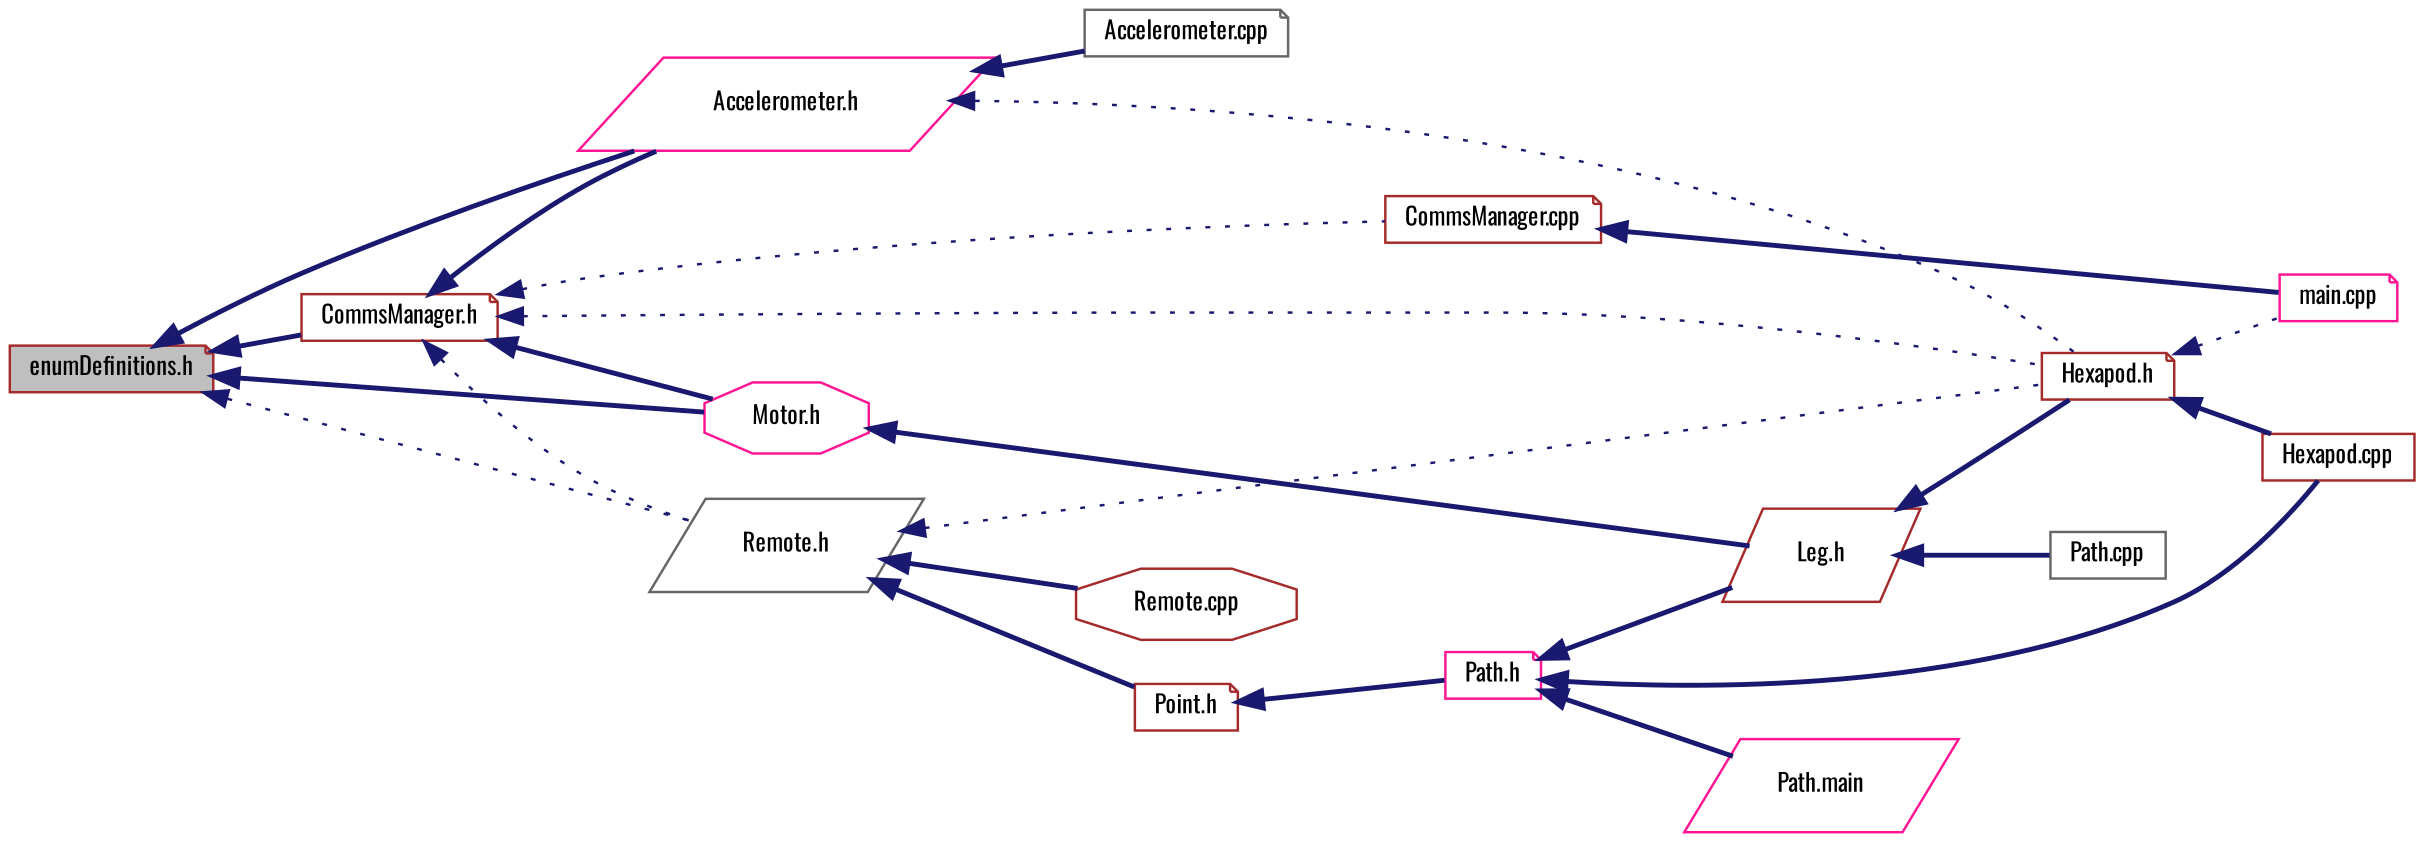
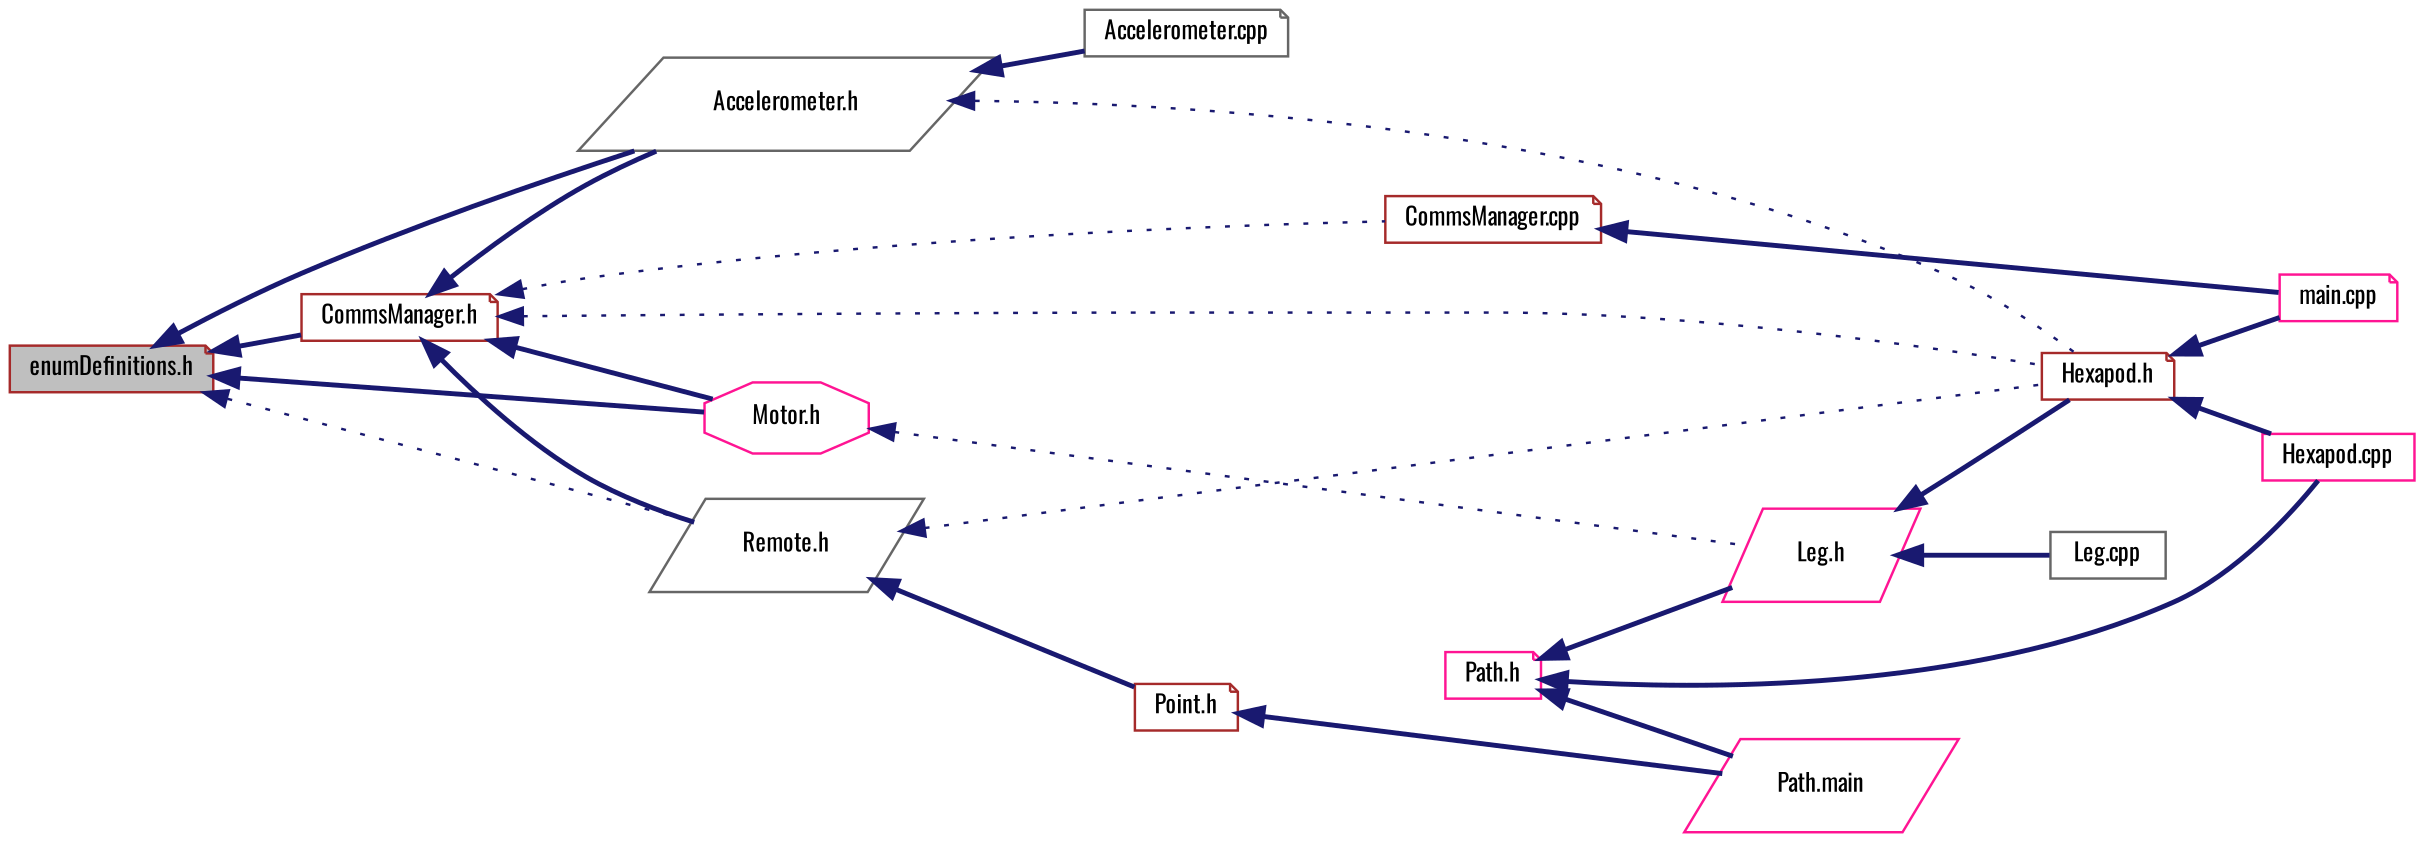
  digraph {
    fontname=Oswald
    rankdir=LR
    node [color=brown fillcolor=white fontname=Oswald fontsize=10 shape=note style=filled]
    edge [color=midnightblue dir=back fontname=Oswald fontsize=10 labelfontname=Helvetica labelfontsize=10 style=bold]
    n1 [fillcolor=grey75 fontcolor=black height=0.2 label="enumDefinitions.h" width=0.4]
-   n2 [color=deeppink height=0.2 label="Accelerometer.h" shape=parallelogram width=0.4]
+   n2 [color=gray40 height=0.2 label="Accelerometer.h" shape=parallelogram width=0.4]
    n3 [height=0.2 label="CommsManager.h" width=0.4]
    n4 [color=gray40 height=0.2 label="Remote.h" shape=parallelogram width=0.4]
    n5 [color=deeppink height=0.2 label="Motor.h" shape=octagon width=0.4]
    n6 [height=0.2 label="Hexapod.h" width=0.4]
    n7 [color=gray40 height=0.2 label="Accelerometer.cpp" width=0.4]
-   n8 [height=0.2 label="Hexapod.cpp" shape=box width=0.4]
+   n8 [color=deeppink height=0.2 label="Hexapod.cpp" shape=box width=0.4]
    n9 [color=deeppink height=0.2 label="main.cpp" width=0.4]
    n10 [height=0.2 label="CommsManager.cpp" width=0.4]
    n11 [height=0.2 label="Point.h" width=0.4]
-   n12 [height=0.2 label="Remote.cpp" shape=octagon width=0.4]
-   n13 [height=0.2 label="Leg.h" shape=parallelogram width=0.4]
+   n13 [color=deeppink height=0.2 label="Leg.h" shape=parallelogram width=0.4]
    n14 [color=deeppink height=0.2 label="Path.h" width=0.4]
-   n15 [color=gray40 height=0.2 label="Path.cpp" shape=box width=0.4]
+   n15 [color=gray40 height=0.2 label="Leg.cpp" shape=box width=0.4]
    n16 [color=deeppink height=0.2 label="Path.main" shape=parallelogram width=0.4]
    n1 -> n2
    n1 -> n3
    n1 -> n4 [style=dotted]
    n1 -> n5
    n2 -> n6 [style=dotted]
    n2 -> n7
    n3 -> n2
-   n3 -> n4 [style=dotted]
+   n3 -> n4
    n3 -> n5
    n3 -> n6 [style=dotted]
    n3 -> n10 [style=dotted]
    n4 -> n6 [style=dotted]
    n4 -> n11
-   n4 -> n12
-   n5 -> n13
+   n5 -> n13 [style=dotted]
    n6 -> n8
-   n6 -> n9 [style=dotted]
+   n6 -> n9
    n10 -> n9
-   n11 -> n14
+   n11 -> n16
    n13 -> n6
    n13 -> n15
    n14 -> n8
    n14 -> n13
    n14 -> n16
  }
